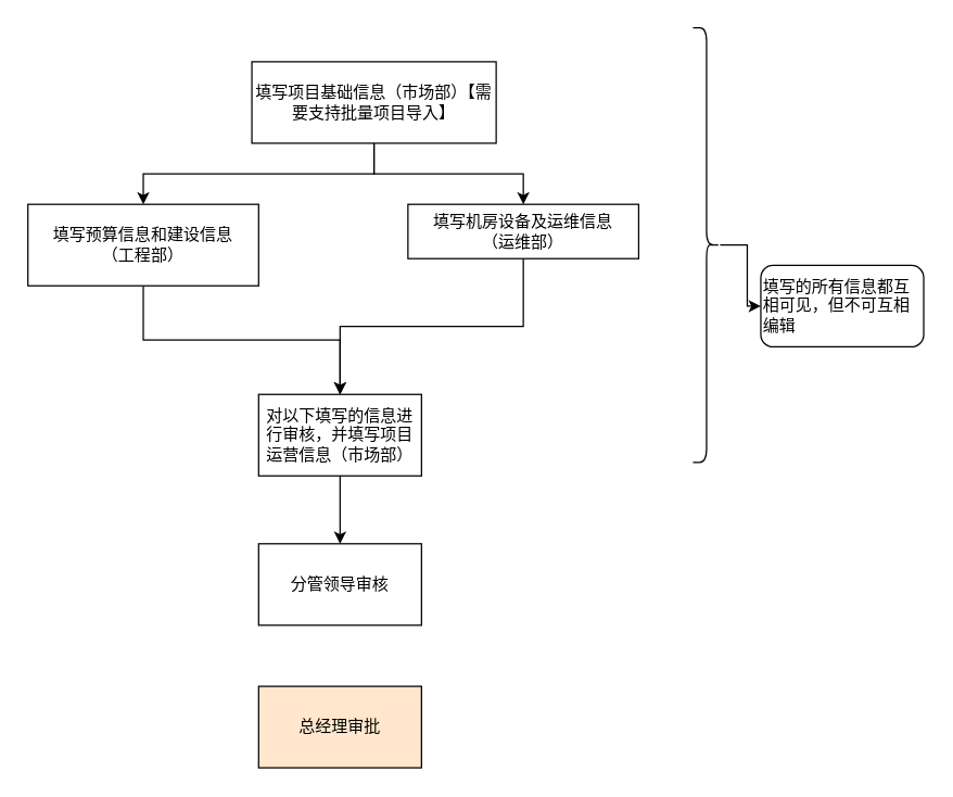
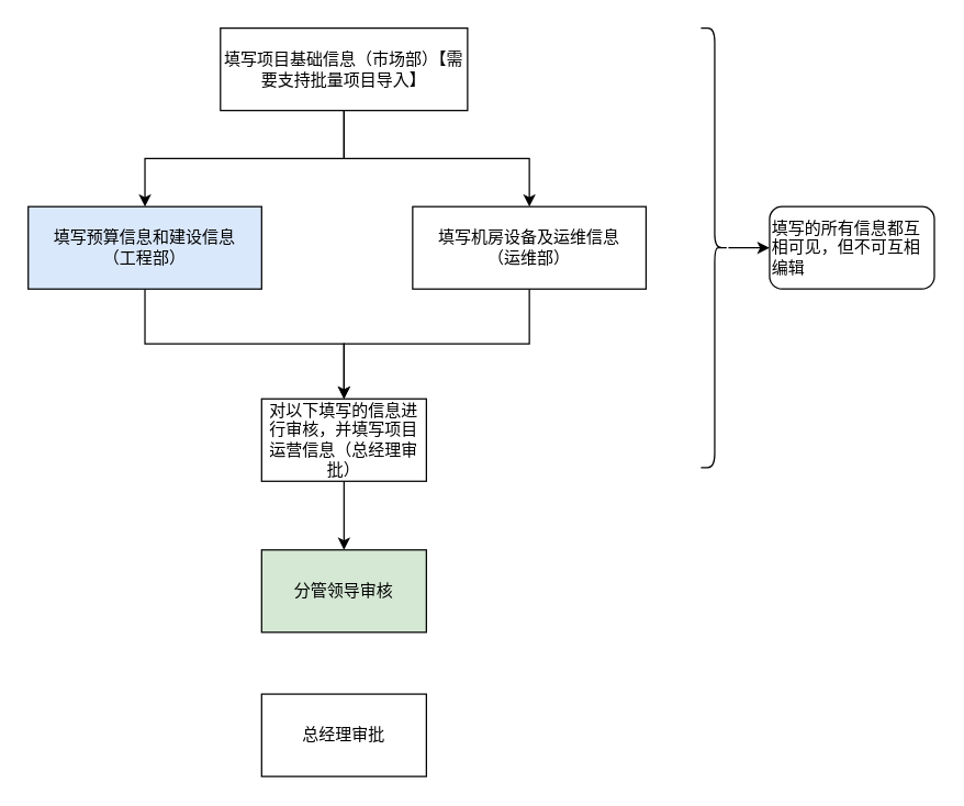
  <mxCell id="0" />
  <mxCell id="1" parent="0" />
  <mxCell id="2" style="edgeStyle=orthogonalEdgeStyle;rounded=0;orthogonalLoop=1;jettySize=auto;html=1;exitX=0.5;exitY=1;exitDx=0;exitDy=0;entryX=0.5;entryY=0;entryDx=0;entryDy=0;" parent="1" source="4" target="6" edge="1"><mxGeometry relative="1" as="geometry" /></mxCell>
  <mxCell id="3" style="edgeStyle=orthogonalEdgeStyle;rounded=0;orthogonalLoop=1;jettySize=auto;html=1;exitX=0.5;exitY=1;exitDx=0;exitDy=0;" parent="1" source="4" target="8" edge="1"><mxGeometry relative="1" as="geometry" /></mxCell>
- <mxCell id="4" value="填写项目基础信息（市场部）【需要支持批量项目导入】" style="rounded=0;whiteSpace=wrap;html=1;" parent="1" vertex="1"><mxGeometry x="185" y="45" width="180" height="60" as="geometry" /></mxCell>
+ <mxCell id="4" value="填写项目基础信息（市场部）【需要支持批量项目导入】" style="rounded=0;whiteSpace=wrap;html=1;" parent="1" vertex="1"><mxGeometry x="160" y="20" width="180" height="60" as="geometry" /></mxCell>
  <mxCell id="5" style="edgeStyle=orthogonalEdgeStyle;rounded=0;orthogonalLoop=1;jettySize=auto;html=1;entryX=0.5;entryY=0;entryDx=0;entryDy=0;" parent="1" source="6" target="10" edge="1"><mxGeometry relative="1" as="geometry" /></mxCell>
- <mxCell id="6" value="填写预算信息和建设信息&lt;br&gt;（工程部）" style="rounded=0;whiteSpace=wrap;html=1;" parent="1" vertex="1"><mxGeometry x="20" y="150" width="170" height="60" as="geometry" /></mxCell>
+ <mxCell id="6" value="填写预算信息和建设信息&lt;br&gt;（工程部）" style="rounded=0;whiteSpace=wrap;html=1;fillColor=#dae8fc;" parent="1" vertex="1"><mxGeometry x="20" y="150" width="170" height="60" as="geometry" /></mxCell>
  <mxCell id="7" style="edgeStyle=orthogonalEdgeStyle;rounded=0;orthogonalLoop=1;jettySize=auto;html=1;" parent="1" source="8" target="10" edge="1"><mxGeometry relative="1" as="geometry" /></mxCell>
- <mxCell id="8" value="填写机房设备及运维信息&lt;br&gt;（运维部）" style="rounded=0;whiteSpace=wrap;html=1;" parent="1" vertex="1"><mxGeometry x="300" y="150" width="170" height="40" as="geometry" /></mxCell>
+ <mxCell id="8" value="填写机房设备及运维信息&lt;br&gt;（运维部）" style="rounded=0;whiteSpace=wrap;html=1;" parent="1" vertex="1"><mxGeometry x="300" y="150" width="170" height="60" as="geometry" /></mxCell>
  <mxCell id="9" value="" style="edgeStyle=orthogonalEdgeStyle;rounded=0;orthogonalLoop=1;jettySize=auto;html=1;" parent="1" source="10" target="14" edge="1"><mxGeometry relative="1" as="geometry" /></mxCell>
- <mxCell id="10" value="对以下填写的信息进行审核，并填写项目运营信息（市场部）" style="rounded=0;whiteSpace=wrap;html=1;" parent="1" vertex="1"><mxGeometry x="190" y="290" width="120" height="60" as="geometry" /></mxCell>
+ <mxCell id="10" value="对以下填写的信息进行审核，并填写项目运营信息（总经理审批）" style="rounded=0;whiteSpace=wrap;html=1;" parent="1" vertex="1"><mxGeometry x="190" y="290" width="120" height="60" as="geometry" /></mxCell>
  <mxCell id="11" value="" style="edgeStyle=orthogonalEdgeStyle;rounded=0;orthogonalLoop=1;jettySize=auto;html=1;" parent="1" source="12" target="13" edge="1"><mxGeometry relative="1" as="geometry" /></mxCell>
  <mxCell id="12" value="" style="shape=curlyBracket;whiteSpace=wrap;html=1;rounded=1;flipH=1;labelPosition=right;verticalLabelPosition=middle;align=left;verticalAlign=middle;" parent="1" vertex="1"><mxGeometry x="510" y="20" width="20" height="320" as="geometry" /></mxCell>
- <mxCell id="13" value="填写的所有信息都互相可见，但不可互相编辑" style="whiteSpace=wrap;html=1;align=left;rounded=1;" parent="1" vertex="1"><mxGeometry x="560" y="195" width="120" height="60" as="geometry" /></mxCell>
- <mxCell id="14" value="分管领导审核" style="rounded=0;whiteSpace=wrap;html=1;" parent="1" vertex="1"><mxGeometry x="190" y="400" width="120" height="60" as="geometry" /></mxCell>
- <mxCell id="15" value="总经理审批" style="rounded=0;whiteSpace=wrap;html=1;fillColor=#ffe6cc;" parent="1" vertex="1"><mxGeometry x="190" y="505" width="120" height="60" as="geometry" /></mxCell>
+ <mxCell id="13" value="填写的所有信息都互相可见，但不可互相编辑" style="whiteSpace=wrap;html=1;align=left;rounded=1;" parent="1" vertex="1"><mxGeometry x="560" y="150" width="120" height="60" as="geometry" /></mxCell>
+ <mxCell id="14" value="分管领导审核" style="rounded=0;whiteSpace=wrap;html=1;fillColor=#d5e8d4;" parent="1" vertex="1"><mxGeometry x="190" y="400" width="120" height="60" as="geometry" /></mxCell>
+ <mxCell id="15" value="总经理审批" style="rounded=0;whiteSpace=wrap;html=1;" parent="1" vertex="1"><mxGeometry x="190" y="505" width="120" height="60" as="geometry" /></mxCell>
